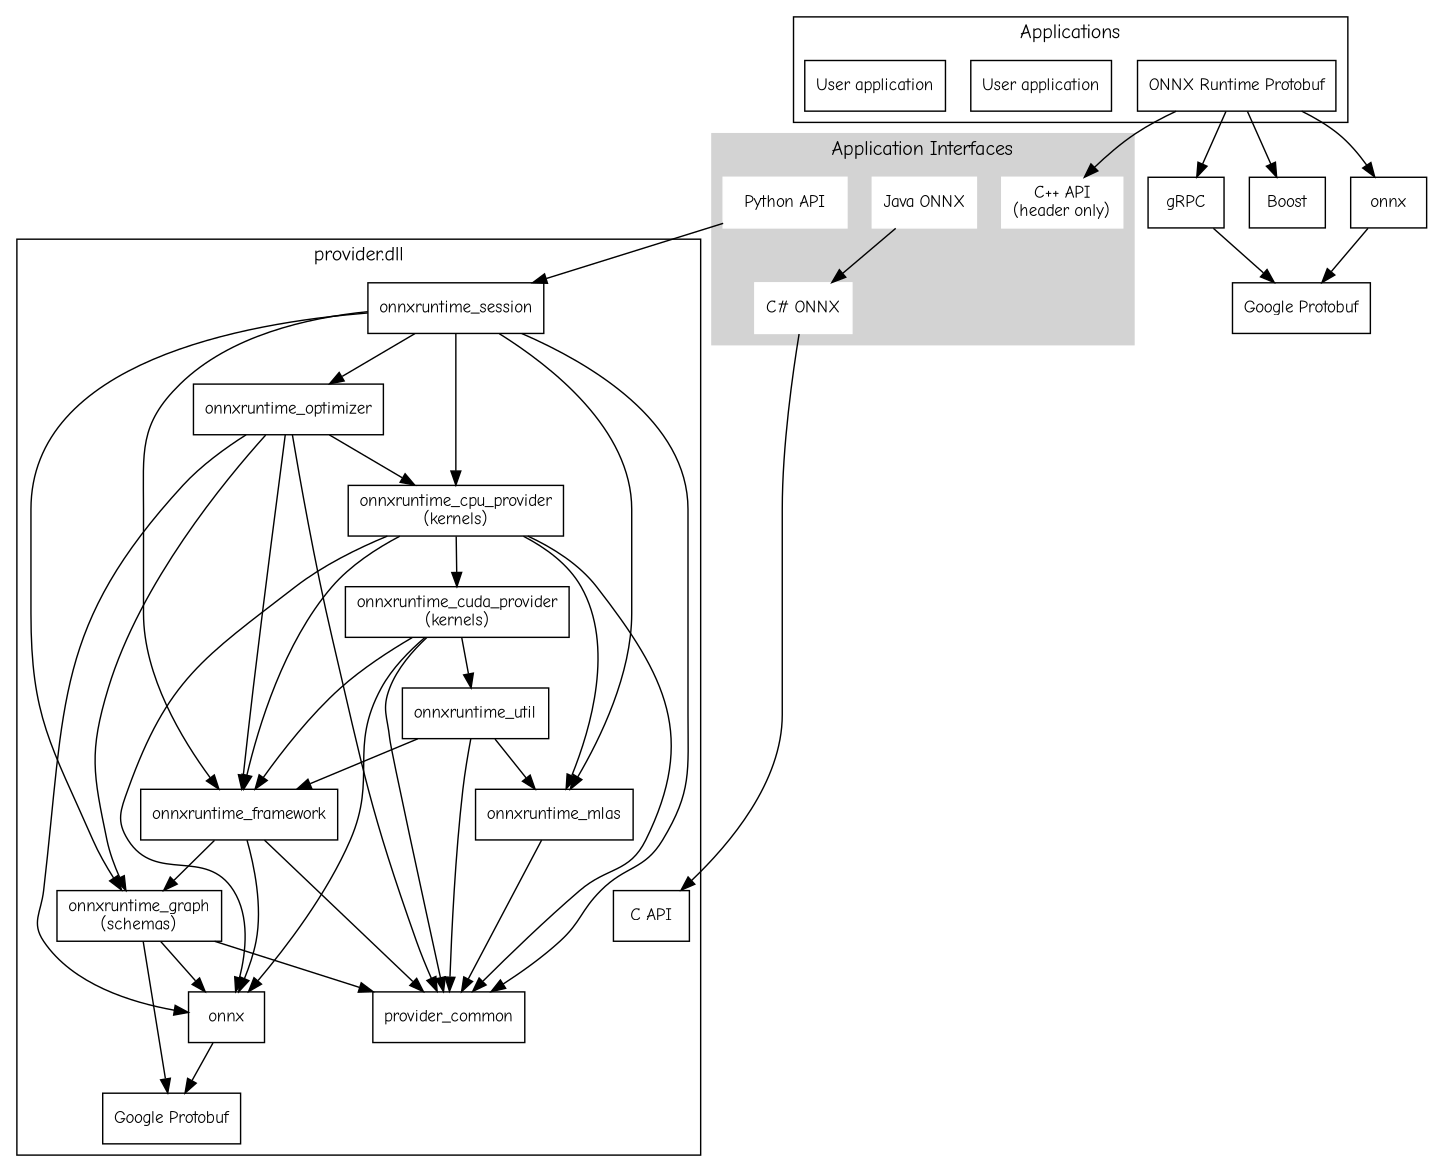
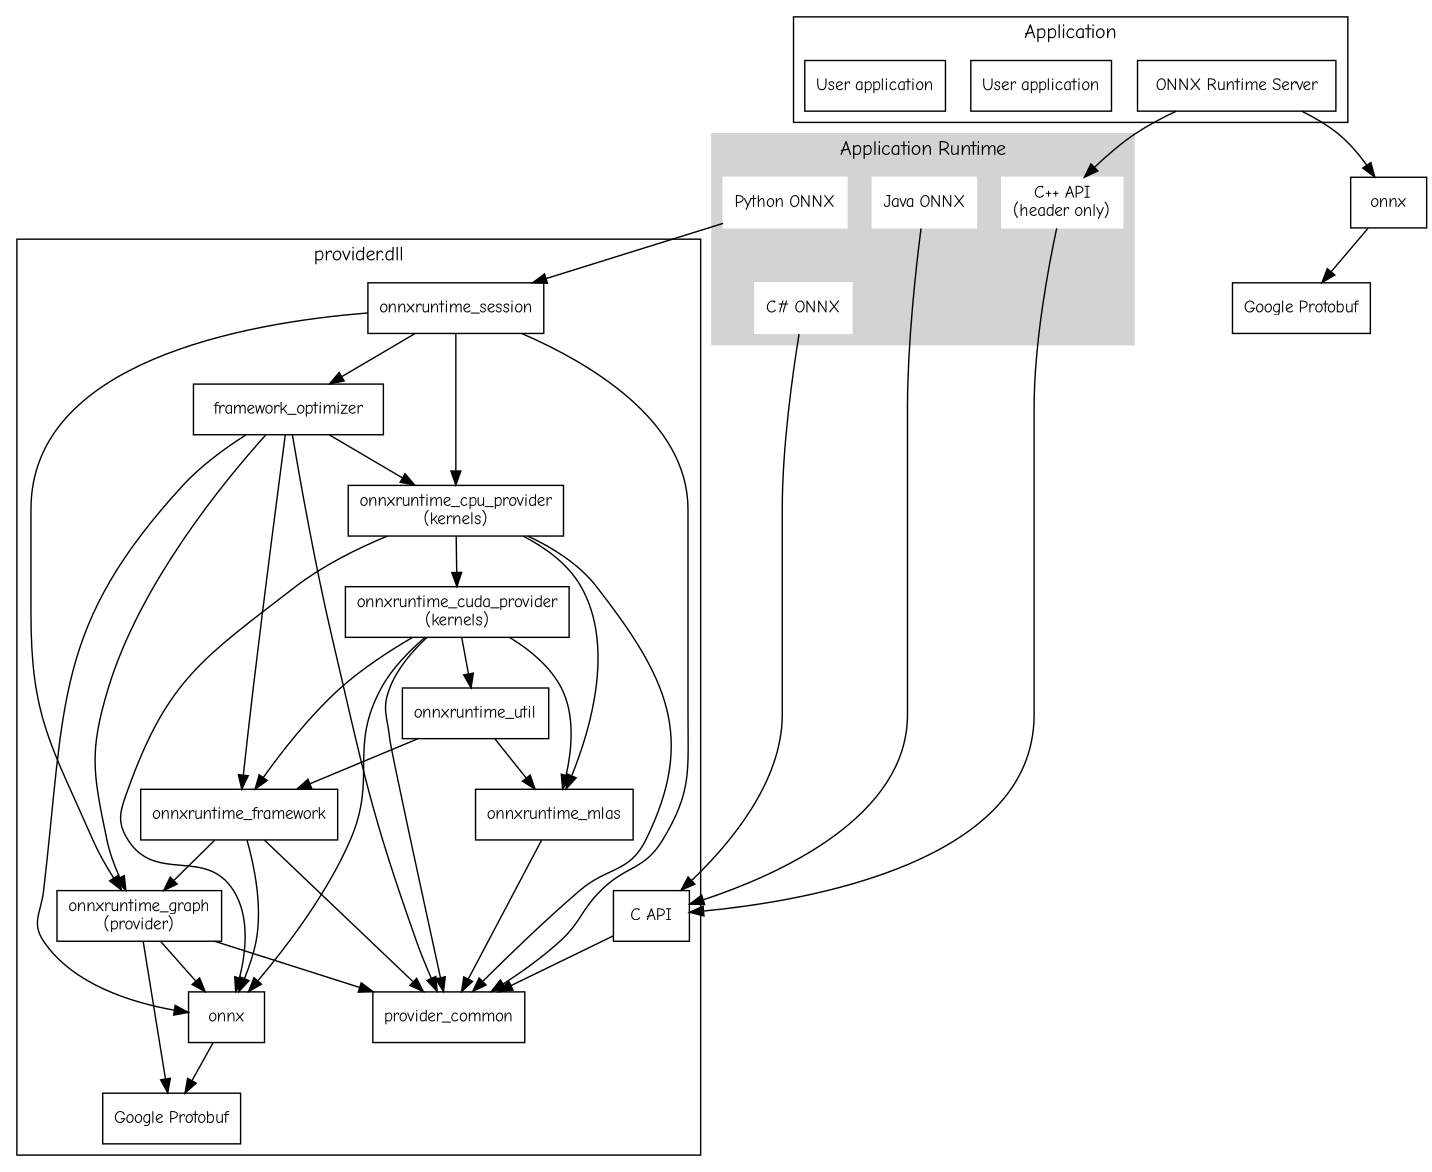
  digraph {
    compound=true
    fontname="Comic Neue"
    node [fontname="Comic Neue" fontsize=12 shape=box]
    edge [fontname="Comic Neue"]
-   n1 [label="onnxruntime_graph\n(schemas)"]
+   n1 [label="onnxruntime_graph\n(provider)"]
    n2 [label=provider_common]
    n3 [label=onnx]
    n4 [label="Google Protobuf"]
    n5 [label=onnxruntime_util]
    n6 [label=onnxruntime_mlas]
    n7 [label=onnxruntime_framework]
-   n8 [label=onnxruntime_optimizer]
+   n8 [label=framework_optimizer]
    n9 [label="onnxruntime_cpu_provider\n(kernels)"]
    n10 [label=onnxruntime_session]
    n11 [label="onnxruntime_cuda_provider\n(kernels)"]
    n12 [label="C API"]
    n13 [color=white label="Java ONNX" style=filled]
    n14 [color=white label="C# ONNX" style=filled]
    n15 [color=white label="C++ API\n(header only)" style=filled]
-   n16 [color=white label="Python API" style=filled]
-   n17 [label="ONNX Runtime Protobuf"]
+   n16 [color=white label="Python ONNX" style=filled]
+   n17 [label="ONNX Runtime Server"]
    n18 [label="User application"]
    n19 [label="User application"]
-   n20 [label=gRPC]
-   n21 [label=Boost]
    n22 [label=onnx]
    n23 [label="Google Protobuf"]
    subgraph cluster_1 {
      label="provider.dll"
      n1
      n2
      n3
      n4
      n5
      n6
      n7
      n8
      n9
      n10
      n11
      n12
    }
    subgraph cluster_2 {
      color=lightgrey
-     label="Application Interfaces"
+     label="Application Runtime"
      style=filled
      n13
      n14
      n15
      n16
    }
    subgraph cluster_3 {
-     label=Applications
+     label=Application
      n17
      n18
      n19
    }
    n1 -> n2
    n1 -> n3
    n1 -> n4
    n3 -> n4
-   n5 -> n2
+   n12 -> n2
    n5 -> n6
    n5 -> n7
    n6 -> n2
    n7 -> n1
    n7 -> n2
    n7 -> n3
    n8 -> n1
    n8 -> n2
    n8 -> n3
    n8 -> n7
    n8 -> n9
    n9 -> n2
    n9 -> n3
    n9 -> n6
-   n9 -> n7
    n9 -> n11
    n10 -> n1
    n10 -> n2
-   n10 -> n7
    n10 -> n8
    n10 -> n9
    n11 -> n2
    n11 -> n3
    n11 -> n5
-   n10 -> n6
+   n11 -> n6
    n11 -> n7
-   n13 -> n14
+   n13 -> n12
    n14 -> n12
+   n15 -> n12
    n16 -> n10
    n17 -> n15
-   n17 -> n20
-   n17 -> n21
    n17 -> n22
-   n20 -> n23
    n22 -> n23
  }
